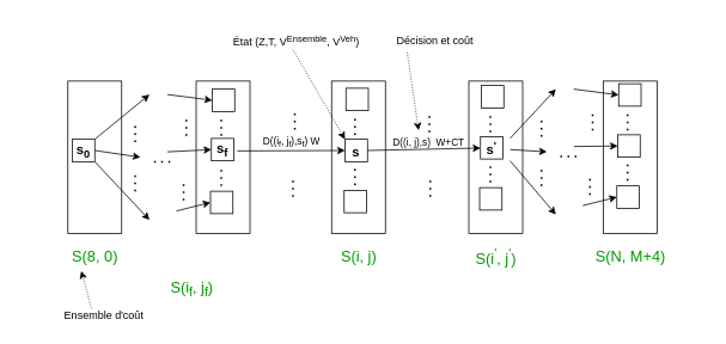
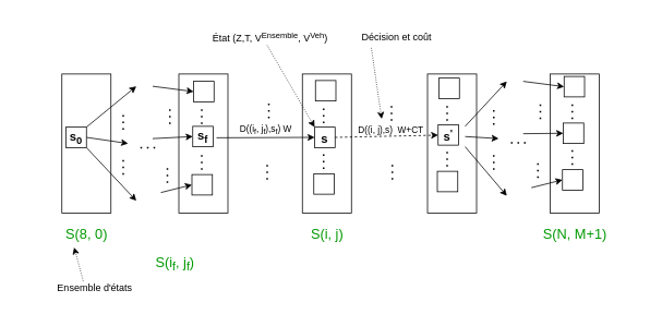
  <mxCell id="0" />
  <mxCell id="1" parent="0" />
  <mxCell id="2" value="" style="rounded=0;whiteSpace=wrap;html=1;rotation=-90;" parent="1" vertex="1"><mxGeometry x="163" y="145" width="170" height="60" as="geometry" /></mxCell>
  <mxCell id="3" value="" style="rounded=0;whiteSpace=wrap;html=1;rotation=-90;" parent="1" vertex="1"><mxGeometry x="314" y="145" width="170" height="60" as="geometry" /></mxCell>
  <mxCell id="4" value="" style="rounded=0;whiteSpace=wrap;html=1;rotation=-90;" parent="1" vertex="1"><mxGeometry x="467" y="145" width="170" height="60" as="geometry" /></mxCell>
  <mxCell id="5" value="&lt;font style=&quot;font-size: 17px&quot; color=&quot;#009900&quot;&gt;S(i&lt;sub&gt;f&lt;/sub&gt;, j&lt;sub&gt;f&lt;/sub&gt;)&lt;/font&gt;" style="text;html=1;align=center;verticalAlign=middle;resizable=0;points=[];autosize=1;" parent="1" vertex="1"><mxGeometry x="183" y="312" width="60" height="20" as="geometry" /></mxCell>
  <mxCell id="6" value="&lt;font style=&quot;font-size: 17px&quot; color=&quot;#009900&quot;&gt;S(i, j)&lt;/font&gt;" style="text;html=1;align=center;verticalAlign=middle;resizable=0;points=[];autosize=1;" parent="1" vertex="1"><mxGeometry x="369" y="277" width="60" height="20" as="geometry" /></mxCell>
- <mxCell id="7" value="&lt;font style=&quot;font-size: 17px&quot; color=&quot;#009900&quot;&gt;S(i&lt;sup&gt;'&lt;/sup&gt;, j&lt;sup&gt;'&lt;/sup&gt;)&lt;/font&gt;" style="text;html=1;align=center;verticalAlign=middle;resizable=0;points=[];autosize=1;" parent="1" vertex="1"><mxGeometry x="522" y="272" width="60" height="30" as="geometry" /></mxCell>
  <mxCell id="8" value="" style="rounded=0;whiteSpace=wrap;html=1;rotation=-90;" parent="1" vertex="1"><mxGeometry x="20" y="145" width="170" height="60" as="geometry" /></mxCell>
  <mxCell id="9" value="&lt;font style=&quot;font-size: 17px&quot; color=&quot;#009900&quot;&gt;S(8, 0)&lt;/font&gt;" style="text;html=1;align=center;verticalAlign=middle;resizable=0;points=[];autosize=1;" parent="1" vertex="1"><mxGeometry x="70" y="277" width="70" height="20" as="geometry" /></mxCell>
  <mxCell id="10" value="" style="rounded=0;whiteSpace=wrap;html=1;rotation=-90;" parent="1" vertex="1"><mxGeometry x="617" y="145" width="170" height="60" as="geometry" /></mxCell>
- <mxCell id="11" value="&lt;font style=&quot;font-size: 17px&quot; color=&quot;#009900&quot;&gt;S(N, M+4)&lt;/font&gt;" style="text;html=1;align=center;verticalAlign=middle;resizable=0;points=[];autosize=1;" parent="1" vertex="1"><mxGeometry x="657" y="277" width="90" height="20" as="geometry" /></mxCell>
+ <mxCell id="11" value="&lt;font style=&quot;font-size: 17px&quot; color=&quot;#009900&quot;&gt;S(N, M+1)&lt;/font&gt;" style="text;html=1;align=center;verticalAlign=middle;resizable=0;points=[];autosize=1;" parent="1" vertex="1"><mxGeometry x="657" y="277" width="90" height="20" as="geometry" /></mxCell>
  <mxCell id="12" style="rounded=0;orthogonalLoop=1;jettySize=auto;html=1;exitX=1;exitY=0;exitDx=0;exitDy=0;" parent="1" source="15" edge="1"><mxGeometry relative="1" as="geometry"><mxPoint x="166" y="105" as="targetPoint" /></mxGeometry></mxCell>
  <mxCell id="13" style="edgeStyle=none;rounded=0;orthogonalLoop=1;jettySize=auto;html=1;exitX=1;exitY=1;exitDx=0;exitDy=0;" parent="1" source="15" edge="1"><mxGeometry relative="1" as="geometry"><mxPoint x="166" y="245" as="targetPoint" /></mxGeometry></mxCell>
  <mxCell id="14" style="edgeStyle=none;rounded=0;orthogonalLoop=1;jettySize=auto;html=1;exitX=1;exitY=0.5;exitDx=0;exitDy=0;" parent="1" source="15" edge="1"><mxGeometry relative="1" as="geometry"><mxPoint x="156" y="175" as="targetPoint" /></mxGeometry></mxCell>
  <mxCell id="15" value="&lt;b&gt;&lt;font style=&quot;font-size: 15px&quot;&gt;s&lt;sub&gt;0&lt;/sub&gt;&lt;/font&gt;&lt;/b&gt;" style="whiteSpace=wrap;html=1;aspect=fixed;" parent="1" vertex="1"><mxGeometry x="80" y="155" width="25" height="25" as="geometry" /></mxCell>
  <mxCell id="16" value="" style="endArrow=none;dashed=1;html=1;dashPattern=1 3;strokeWidth=2;" parent="1" edge="1"><mxGeometry width="50" height="50" relative="1" as="geometry"><mxPoint x="171" y="180" as="sourcePoint" /><mxPoint x="191" y="180" as="targetPoint" /></mxGeometry></mxCell>
  <mxCell id="17" value="&lt;b&gt;&lt;font style=&quot;font-size: 15px&quot;&gt;s&lt;sub&gt;f&lt;/sub&gt;&lt;/font&gt;&lt;/b&gt;" style="whiteSpace=wrap;html=1;aspect=fixed;" parent="1" vertex="1"><mxGeometry x="235" y="154" width="25" height="25" as="geometry" /></mxCell>
  <mxCell id="18" value="" style="whiteSpace=wrap;html=1;aspect=fixed;" parent="1" vertex="1"><mxGeometry x="234" y="213" width="25" height="25" as="geometry" /></mxCell>
  <mxCell id="19" value="" style="whiteSpace=wrap;html=1;aspect=fixed;" parent="1" vertex="1"><mxGeometry x="236" y="99" width="25" height="25" as="geometry" /></mxCell>
  <mxCell id="20" value="" style="endArrow=classic;html=1;entryX=0;entryY=0.5;entryDx=0;entryDy=0;" parent="1" target="18" edge="1"><mxGeometry width="50" height="50" relative="1" as="geometry"><mxPoint x="196" y="235" as="sourcePoint" /><mxPoint x="216" y="213" as="targetPoint" /></mxGeometry></mxCell>
  <mxCell id="21" value="" style="endArrow=classic;html=1;entryX=0;entryY=0.5;entryDx=0;entryDy=0;" parent="1" target="17" edge="1"><mxGeometry width="50" height="50" relative="1" as="geometry"><mxPoint x="186" y="169" as="sourcePoint" /><mxPoint x="646" y="355" as="targetPoint" /></mxGeometry></mxCell>
  <mxCell id="22" value="" style="endArrow=classic;html=1;entryX=0;entryY=0.5;entryDx=0;entryDy=0;" parent="1" target="19" edge="1"><mxGeometry width="50" height="50" relative="1" as="geometry"><mxPoint x="186" y="105" as="sourcePoint" /><mxPoint x="646" y="355" as="targetPoint" /></mxGeometry></mxCell>
  <mxCell id="23" value="" style="endArrow=none;dashed=1;html=1;dashPattern=1 3;strokeWidth=2;" parent="1" edge="1"><mxGeometry width="50" height="50" relative="1" as="geometry"><mxPoint x="150" y="213" as="sourcePoint" /><mxPoint x="150" y="191" as="targetPoint" /></mxGeometry></mxCell>
  <mxCell id="24" value="" style="endArrow=none;dashed=1;html=1;dashPattern=1 3;strokeWidth=2;" parent="1" edge="1"><mxGeometry width="50" height="50" relative="1" as="geometry"><mxPoint x="150" y="158" as="sourcePoint" /><mxPoint x="150" y="136" as="targetPoint" /></mxGeometry></mxCell>
  <mxCell id="25" value="" style="endArrow=none;dashed=1;html=1;dashPattern=1 3;strokeWidth=2;" parent="1" edge="1"><mxGeometry width="50" height="50" relative="1" as="geometry"><mxPoint x="204" y="223" as="sourcePoint" /><mxPoint x="204" y="201" as="targetPoint" /></mxGeometry></mxCell>
  <mxCell id="26" value="" style="endArrow=none;dashed=1;html=1;dashPattern=1 3;strokeWidth=2;" parent="1" edge="1"><mxGeometry width="50" height="50" relative="1" as="geometry"><mxPoint x="207" y="151" as="sourcePoint" /><mxPoint x="207" y="129" as="targetPoint" /></mxGeometry></mxCell>
  <mxCell id="27" value="" style="endArrow=none;dashed=1;html=1;dashPattern=1 3;strokeWidth=2;" parent="1" edge="1"><mxGeometry width="50" height="50" relative="1" as="geometry"><mxPoint x="246" y="151" as="sourcePoint" /><mxPoint x="246" y="129" as="targetPoint" /></mxGeometry></mxCell>
  <mxCell id="28" value="" style="endArrow=none;dashed=1;html=1;dashPattern=1 3;strokeWidth=2;" parent="1" edge="1"><mxGeometry width="50" height="50" relative="1" as="geometry"><mxPoint x="246" y="207" as="sourcePoint" /><mxPoint x="246" y="185" as="targetPoint" /></mxGeometry></mxCell>
  <mxCell id="29" style="edgeStyle=none;rounded=0;orthogonalLoop=1;jettySize=auto;html=1;entryX=0;entryY=0.5;entryDx=0;entryDy=0;" parent="1" target="30" edge="1"><mxGeometry relative="1" as="geometry"><mxPoint x="305" y="174" as="targetPoint" /><mxPoint x="264" y="168" as="sourcePoint" /></mxGeometry></mxCell>
  <mxCell id="30" value="&lt;b&gt;&lt;font style=&quot;font-size: 15px&quot;&gt;s&lt;/font&gt;&lt;/b&gt;" style="whiteSpace=wrap;html=1;aspect=fixed;" parent="1" vertex="1"><mxGeometry x="384" y="155" width="25" height="25" as="geometry" /></mxCell>
  <mxCell id="31" value="" style="whiteSpace=wrap;html=1;aspect=fixed;" parent="1" vertex="1"><mxGeometry x="383" y="212" width="25" height="25" as="geometry" /></mxCell>
  <mxCell id="32" value="" style="whiteSpace=wrap;html=1;aspect=fixed;" parent="1" vertex="1"><mxGeometry x="385" y="98" width="25" height="25" as="geometry" /></mxCell>
  <mxCell id="33" value="" style="endArrow=none;dashed=1;html=1;dashPattern=1 3;strokeWidth=2;" parent="1" edge="1"><mxGeometry width="50" height="50" relative="1" as="geometry"><mxPoint x="326" y="219" as="sourcePoint" /><mxPoint x="326" y="197" as="targetPoint" /></mxGeometry></mxCell>
  <mxCell id="34" value="" style="endArrow=none;dashed=1;html=1;dashPattern=1 3;strokeWidth=2;" parent="1" edge="1"><mxGeometry width="50" height="50" relative="1" as="geometry"><mxPoint x="328" y="144" as="sourcePoint" /><mxPoint x="328" y="122" as="targetPoint" /></mxGeometry></mxCell>
  <mxCell id="35" value="" style="endArrow=none;dashed=1;html=1;dashPattern=1 3;strokeWidth=2;" parent="1" edge="1"><mxGeometry width="50" height="50" relative="1" as="geometry"><mxPoint x="395" y="150" as="sourcePoint" /><mxPoint x="395" y="128" as="targetPoint" /></mxGeometry></mxCell>
  <mxCell id="36" value="" style="endArrow=none;dashed=1;html=1;dashPattern=1 3;strokeWidth=2;" parent="1" edge="1"><mxGeometry width="50" height="50" relative="1" as="geometry"><mxPoint x="395" y="206" as="sourcePoint" /><mxPoint x="395" y="184" as="targetPoint" /></mxGeometry></mxCell>
- <mxCell id="37" style="edgeStyle=none;rounded=0;orthogonalLoop=1;jettySize=auto;html=1;exitX=1;exitY=0.5;exitDx=0;exitDy=0;" parent="1" source="30" target="38" edge="1"><mxGeometry relative="1" as="geometry"><mxPoint x="456" y="171" as="targetPoint" /><mxPoint x="415" y="168.5" as="sourcePoint" /></mxGeometry></mxCell>
+ <mxCell id="37" style="edgeStyle=none;rounded=0;orthogonalLoop=1;jettySize=auto;html=1;exitX=1;exitY=0.5;exitDx=0;exitDy=0;dashed=1;" parent="1" source="30" target="38" edge="1"><mxGeometry relative="1" as="geometry"><mxPoint x="456" y="171" as="targetPoint" /><mxPoint x="415" y="168.5" as="sourcePoint" /></mxGeometry></mxCell>
  <mxCell id="38" value="&lt;b&gt;&lt;font style=&quot;font-size: 15px&quot;&gt;s&lt;sup&gt;'&lt;/sup&gt;&lt;/font&gt;&lt;/b&gt;" style="whiteSpace=wrap;html=1;aspect=fixed;" parent="1" vertex="1"><mxGeometry x="535" y="152" width="25" height="25" as="geometry" /></mxCell>
  <mxCell id="39" value="" style="whiteSpace=wrap;html=1;aspect=fixed;" parent="1" vertex="1"><mxGeometry x="534" y="209" width="25" height="25" as="geometry" /></mxCell>
  <mxCell id="40" value="" style="whiteSpace=wrap;html=1;aspect=fixed;" parent="1" vertex="1"><mxGeometry x="536" y="95" width="25" height="25" as="geometry" /></mxCell>
  <mxCell id="41" value="" style="endArrow=none;dashed=1;html=1;dashPattern=1 3;strokeWidth=2;" parent="1" edge="1"><mxGeometry width="50" height="50" relative="1" as="geometry"><mxPoint x="479" y="219" as="sourcePoint" /><mxPoint x="479" y="197" as="targetPoint" /></mxGeometry></mxCell>
  <mxCell id="42" value="" style="endArrow=none;dashed=1;html=1;dashPattern=1 3;strokeWidth=2;" parent="1" edge="1"><mxGeometry width="50" height="50" relative="1" as="geometry"><mxPoint x="478" y="147" as="sourcePoint" /><mxPoint x="478" y="125" as="targetPoint" /></mxGeometry></mxCell>
  <mxCell id="43" value="" style="endArrow=none;dashed=1;html=1;dashPattern=1 3;strokeWidth=2;" parent="1" edge="1"><mxGeometry width="50" height="50" relative="1" as="geometry"><mxPoint x="546" y="147" as="sourcePoint" /><mxPoint x="546" y="125" as="targetPoint" /></mxGeometry></mxCell>
  <mxCell id="44" value="" style="endArrow=none;dashed=1;html=1;dashPattern=1 3;strokeWidth=2;" parent="1" edge="1"><mxGeometry width="50" height="50" relative="1" as="geometry"><mxPoint x="546" y="203" as="sourcePoint" /><mxPoint x="546" y="181" as="targetPoint" /></mxGeometry></mxCell>
  <mxCell id="45" style="rounded=0;orthogonalLoop=1;jettySize=auto;html=1;exitX=1;exitY=0;exitDx=0;exitDy=0;" parent="1" edge="1"><mxGeometry relative="1" as="geometry"><mxPoint x="568" y="154" as="sourcePoint" /><mxPoint x="619" y="99" as="targetPoint" /></mxGeometry></mxCell>
  <mxCell id="46" style="edgeStyle=none;rounded=0;orthogonalLoop=1;jettySize=auto;html=1;exitX=1;exitY=1;exitDx=0;exitDy=0;" parent="1" edge="1"><mxGeometry relative="1" as="geometry"><mxPoint x="568" y="179" as="sourcePoint" /><mxPoint x="619" y="239" as="targetPoint" /></mxGeometry></mxCell>
  <mxCell id="47" style="edgeStyle=none;rounded=0;orthogonalLoop=1;jettySize=auto;html=1;exitX=1;exitY=0.5;exitDx=0;exitDy=0;" parent="1" edge="1"><mxGeometry relative="1" as="geometry"><mxPoint x="609" y="169" as="targetPoint" /><mxPoint x="568" y="166.5" as="sourcePoint" /></mxGeometry></mxCell>
  <mxCell id="48" value="" style="endArrow=none;dashed=1;html=1;dashPattern=1 3;strokeWidth=2;" parent="1" edge="1"><mxGeometry width="50" height="50" relative="1" as="geometry"><mxPoint x="624" y="174" as="sourcePoint" /><mxPoint x="644" y="174" as="targetPoint" /></mxGeometry></mxCell>
  <mxCell id="49" value="" style="whiteSpace=wrap;html=1;aspect=fixed;" parent="1" vertex="1"><mxGeometry x="688" y="150" width="25" height="25" as="geometry" /></mxCell>
  <mxCell id="50" value="" style="whiteSpace=wrap;html=1;aspect=fixed;" parent="1" vertex="1"><mxGeometry x="687" y="207" width="25" height="25" as="geometry" /></mxCell>
  <mxCell id="51" value="" style="whiteSpace=wrap;html=1;aspect=fixed;" parent="1" vertex="1"><mxGeometry x="689" y="93" width="25" height="25" as="geometry" /></mxCell>
  <mxCell id="52" value="" style="endArrow=classic;html=1;entryX=0;entryY=0.5;entryDx=0;entryDy=0;" parent="1" target="50" edge="1"><mxGeometry width="50" height="50" relative="1" as="geometry"><mxPoint x="649" y="229" as="sourcePoint" /><mxPoint x="669" y="207" as="targetPoint" /></mxGeometry></mxCell>
  <mxCell id="53" value="" style="endArrow=classic;html=1;entryX=0;entryY=0.5;entryDx=0;entryDy=0;" parent="1" target="49" edge="1"><mxGeometry width="50" height="50" relative="1" as="geometry"><mxPoint x="639" y="163" as="sourcePoint" /><mxPoint x="1099" y="349" as="targetPoint" /></mxGeometry></mxCell>
  <mxCell id="54" value="" style="endArrow=classic;html=1;entryX=0;entryY=0.5;entryDx=0;entryDy=0;" parent="1" target="51" edge="1"><mxGeometry width="50" height="50" relative="1" as="geometry"><mxPoint x="639" y="99" as="sourcePoint" /><mxPoint x="1099" y="349" as="targetPoint" /></mxGeometry></mxCell>
  <mxCell id="55" value="" style="endArrow=none;dashed=1;html=1;dashPattern=1 3;strokeWidth=2;" parent="1" edge="1"><mxGeometry width="50" height="50" relative="1" as="geometry"><mxPoint x="603" y="207" as="sourcePoint" /><mxPoint x="603" y="185" as="targetPoint" /></mxGeometry></mxCell>
  <mxCell id="56" value="" style="endArrow=none;dashed=1;html=1;dashPattern=1 3;strokeWidth=2;" parent="1" edge="1"><mxGeometry width="50" height="50" relative="1" as="geometry"><mxPoint x="603" y="152" as="sourcePoint" /><mxPoint x="603" y="130" as="targetPoint" /></mxGeometry></mxCell>
  <mxCell id="57" value="" style="endArrow=none;dashed=1;html=1;dashPattern=1 3;strokeWidth=2;" parent="1" edge="1"><mxGeometry width="50" height="50" relative="1" as="geometry"><mxPoint x="657" y="217" as="sourcePoint" /><mxPoint x="657" y="195" as="targetPoint" /></mxGeometry></mxCell>
  <mxCell id="58" value="" style="endArrow=none;dashed=1;html=1;dashPattern=1 3;strokeWidth=2;" parent="1" edge="1"><mxGeometry width="50" height="50" relative="1" as="geometry"><mxPoint x="660" y="145" as="sourcePoint" /><mxPoint x="660" y="123" as="targetPoint" /></mxGeometry></mxCell>
  <mxCell id="59" value="" style="endArrow=none;dashed=1;html=1;dashPattern=1 3;strokeWidth=2;" parent="1" edge="1"><mxGeometry width="50" height="50" relative="1" as="geometry"><mxPoint x="699" y="145" as="sourcePoint" /><mxPoint x="699" y="123" as="targetPoint" /></mxGeometry></mxCell>
  <mxCell id="60" value="" style="endArrow=none;dashed=1;html=1;dashPattern=1 3;strokeWidth=2;" parent="1" edge="1"><mxGeometry width="50" height="50" relative="1" as="geometry"><mxPoint x="699" y="201" as="sourcePoint" /><mxPoint x="699" y="179" as="targetPoint" /></mxGeometry></mxCell>
  <mxCell id="61" value="&lt;font style=&quot;font-size: 11px&quot;&gt;D((&lt;font style=&quot;font-size: 11px&quot;&gt;i&lt;sub&gt;f&lt;/sub&gt;, j&lt;sub&gt;f&lt;/sub&gt;),s&lt;sub&gt;f&lt;/sub&gt;) W&lt;/font&gt;&lt;/font&gt;" style="text;html=1;align=center;verticalAlign=middle;resizable=0;points=[];autosize=1;" parent="1" vertex="1"><mxGeometry x="284" y="148" width="80" height="20" as="geometry" /></mxCell>
  <mxCell id="62" value="&lt;font style=&quot;font-size: 11px&quot;&gt;D((&lt;font style=&quot;font-size: 11px&quot;&gt;i, j),s)&amp;nbsp; W+CT&lt;/font&gt;&lt;/font&gt;" style="text;html=1;align=center;verticalAlign=middle;resizable=0;points=[];autosize=1;" parent="1" vertex="1"><mxGeometry x="432" y="148" width="90" height="20" as="geometry" /></mxCell>
  <mxCell id="63" value="" style="endArrow=classic;html=1;dashed=1;dashPattern=1 2;exitX=0.373;exitY=0.05;exitDx=0;exitDy=0;exitPerimeter=0;" parent="1" source="64" edge="1"><mxGeometry width="50" height="50" relative="1" as="geometry"><mxPoint x="96" y="335" as="sourcePoint" /><mxPoint x="90" y="302" as="targetPoint" /></mxGeometry></mxCell>
- <mxCell id="64" value="Ensemble d'coût" style="text;html=1;align=center;verticalAlign=middle;resizable=0;points=[];autosize=1;" parent="1" vertex="1"><mxGeometry x="60" y="342" width="110" height="20" as="geometry" /></mxCell>
+ <mxCell id="64" value="Ensemble d'états" style="text;html=1;align=center;verticalAlign=middle;resizable=0;points=[];autosize=1;" parent="1" vertex="1"><mxGeometry x="60" y="342" width="110" height="20" as="geometry" /></mxCell>
  <mxCell id="65" value="" style="endArrow=classic;html=1;dashed=1;dashPattern=1 2;entryX=0;entryY=0;entryDx=0;entryDy=0;" parent="1" target="30" edge="1"><mxGeometry width="50" height="50" relative="1" as="geometry"><mxPoint x="326" y="55" as="sourcePoint" /><mxPoint x="279" y="63.5" as="targetPoint" /></mxGeometry></mxCell>
  <mxCell id="66" value="&lt;pre&gt;&lt;font face=&quot;Helvetica&quot;&gt;État (Z,T, V&lt;sup&gt;Ensemble&lt;/sup&gt;, V&lt;sup&gt;Veh&lt;/sup&gt;) &lt;/font&gt;&lt;/pre&gt;" style="text;html=1;align=center;verticalAlign=middle;resizable=0;points=[];autosize=1;" parent="1" vertex="1"><mxGeometry x="266" y="20" width="130" height="50" as="geometry" /></mxCell>
  <mxCell id="67" value="Décision et coût" style="text;html=1;align=center;verticalAlign=middle;resizable=0;points=[];autosize=1;" parent="1" vertex="1"><mxGeometry x="434" y="35" width="100" height="20" as="geometry" /></mxCell>
  <mxCell id="68" value="" style="endArrow=classic;html=1;dashed=1;dashPattern=1 2;exitX=0.193;exitY=1.15;exitDx=0;exitDy=0;exitPerimeter=0;" parent="1" source="67" edge="1"><mxGeometry width="50" height="50" relative="1" as="geometry"><mxPoint x="411" y="55" as="sourcePoint" /><mxPoint x="466" y="145" as="targetPoint" /></mxGeometry></mxCell>
